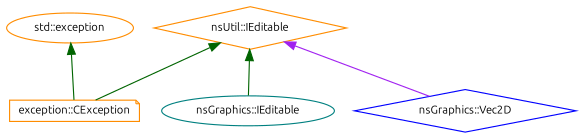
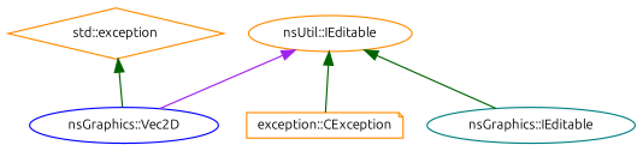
  digraph {
    fontname=Ubuntu
    rankdir=TB
    node [color=darkorange fillcolor=white fontname=Ubuntu fontsize=10 shape=ellipse style=filled]
    edge [color=darkgreen dir=back fontname=Ubuntu fontsize=10 labelfontname=Helvetica labelfontsize=10 style=solid]
-   n1 [height=0.2 label="std::exception" width=0.4]
+   n1 [height=0.2 label="std::exception" shape=diamond width=0.4]
    n2 [height=0.2 label="exception::CException" shape=note width=0.4]
-   n3 [height=0.2 label="nsUtil::IEditable" shape=diamond width=0.4]
+   n3 [height=0.2 label="nsUtil::IEditable" width=0.4]
    n4 [color=teal height=0.2 label="nsGraphics::IEditable" width=0.4]
-   n5 [color=blue height=0.2 label="nsGraphics::Vec2D" shape=diamond width=0.4]
-   n1 -> n2
+   n5 [color=blue height=0.2 label="nsGraphics::Vec2D" width=0.4]
+   n1 -> n5
    n3 -> n2
    n3 -> n4
    n3 -> n5 [color=purple]
  }
